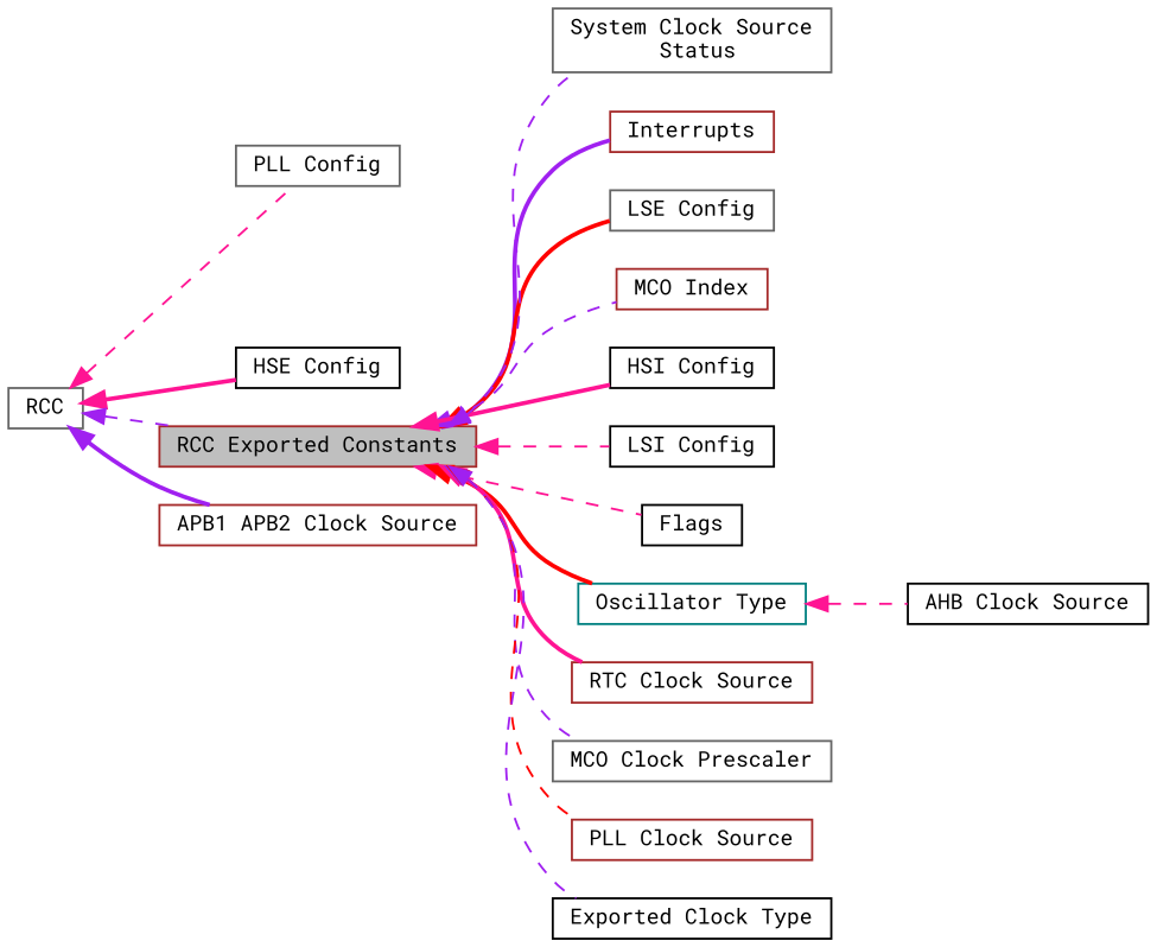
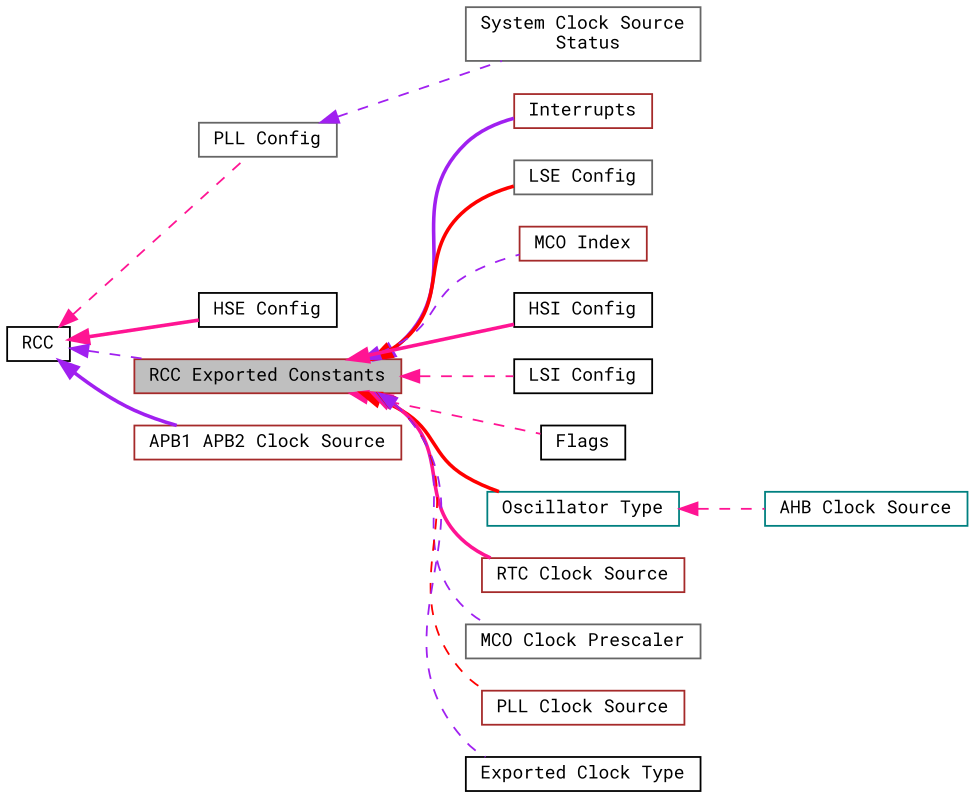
  digraph {
    fontname="Roboto Mono"
    rankdir=LR
    node [color=brown fillcolor=white fontname="Roboto Mono" fontsize=10 shape=box style=filled]
    edge [color=deeppink dir=back fontname="Roboto Mono" fontsize=10 labelfontname=Helvetica labelfontsize=10 shape=plaintext style=dashed]
    n1 [color=gray40 height=0.2 label="PLL Config" width=0.4]
    n2 [height=0.2 label=Interrupts width=0.4]
    n3 [color=black height=0.2 label="HSE Config" width=0.4]
    n4 [color=gray40 height=0.2 label="LSE Config" width=0.4]
    n5 [height=0.2 label="MCO Index" width=0.4]
    n6 [color=black height=0.2 label="HSI Config" width=0.4]
    n7 [color=black height=0.2 label="LSI Config" width=0.4]
    n8 [color=black height=0.2 label=Flags width=0.4]
    n9 [color=teal height=0.2 label="Oscillator Type" width=0.4]
-   n10 [color=black height=0.2 label="AHB Clock Source" width=0.4]
+   n10 [color=teal height=0.2 label="AHB Clock Source" width=0.4]
    n11 [height=0.2 label="RTC Clock Source" width=0.4]
    n12 [color=gray40 height=0.2 label="MCO Clock Prescaler" width=0.4]
    n13 [fillcolor=grey75 fontcolor=black height=0.2 label="RCC Exported Constants" width=0.4]
    n14 [height=0.2 label="PLL Clock Source" width=0.4]
    n15 [color=black height=0.2 label="Exported Clock Type" width=0.4]
    n16 [color=gray40 height=0.2 label="System Clock Source\l Status" width=0.4]
    n17 [height=0.2 label="APB1 APB2 Clock Source" width=0.4]
-   n18 [color=gray40 height=0.2 label=RCC width=0.4]
+   n18 [color=black height=0.2 label=RCC width=0.4]
    n9 -> n10
    n13 -> n2 [color=purple style=bold]
    n13 -> n4 [color=red style=bold]
    n13 -> n5 [color=purple]
    n13 -> n6 [style=bold]
    n13 -> n7
    n13 -> n8
    n13 -> n9 [color=red style=bold]
    n13 -> n11 [style=bold]
    n13 -> n12 [color=purple]
    n13 -> n14 [color=red]
    n13 -> n15 [color=purple]
-   n13 -> n16 [color=purple]
+   n1 -> n16 [color=purple]
    n18 -> n1
    n18 -> n3 [style=bold]
    n18 -> n13 [color=purple]
    n18 -> n17 [color=purple style=bold]
  }
